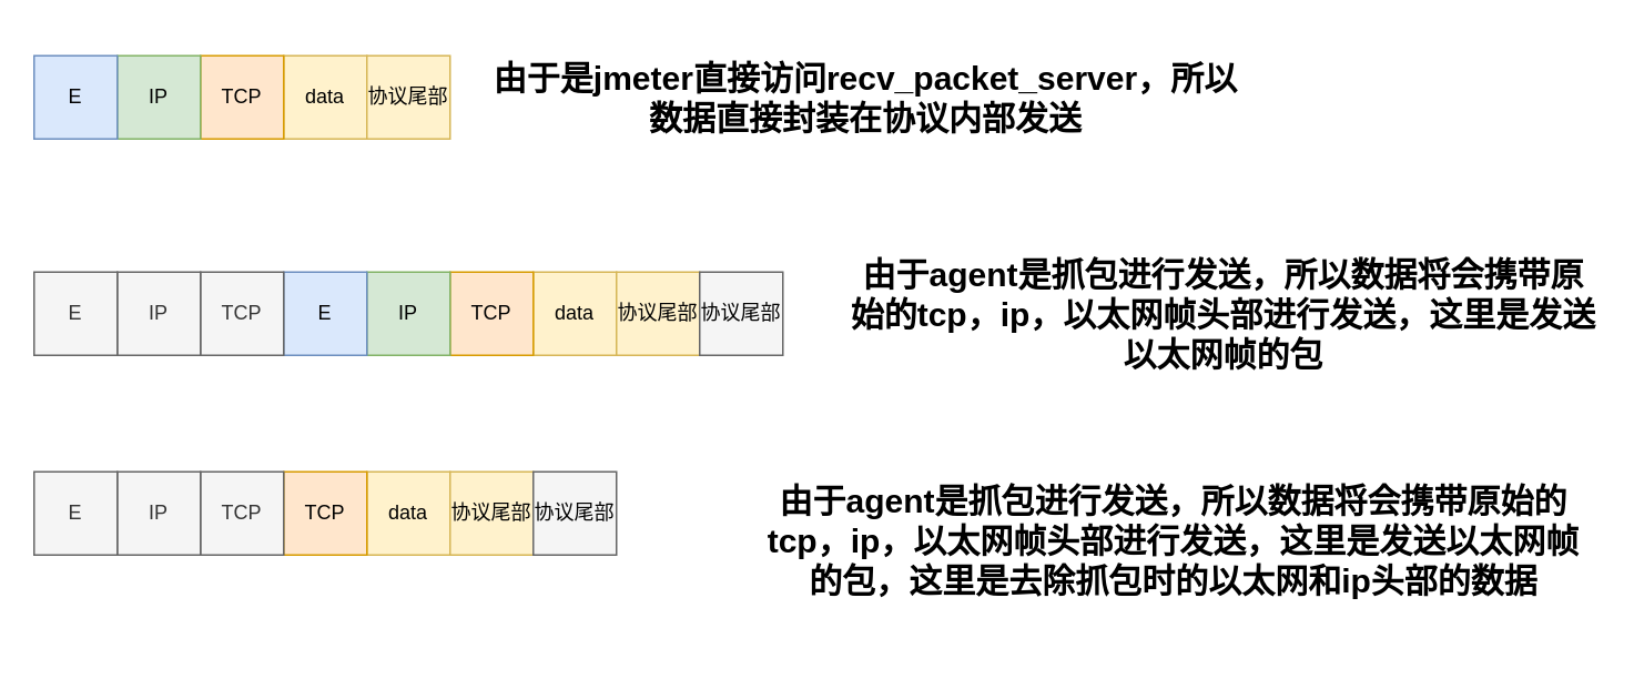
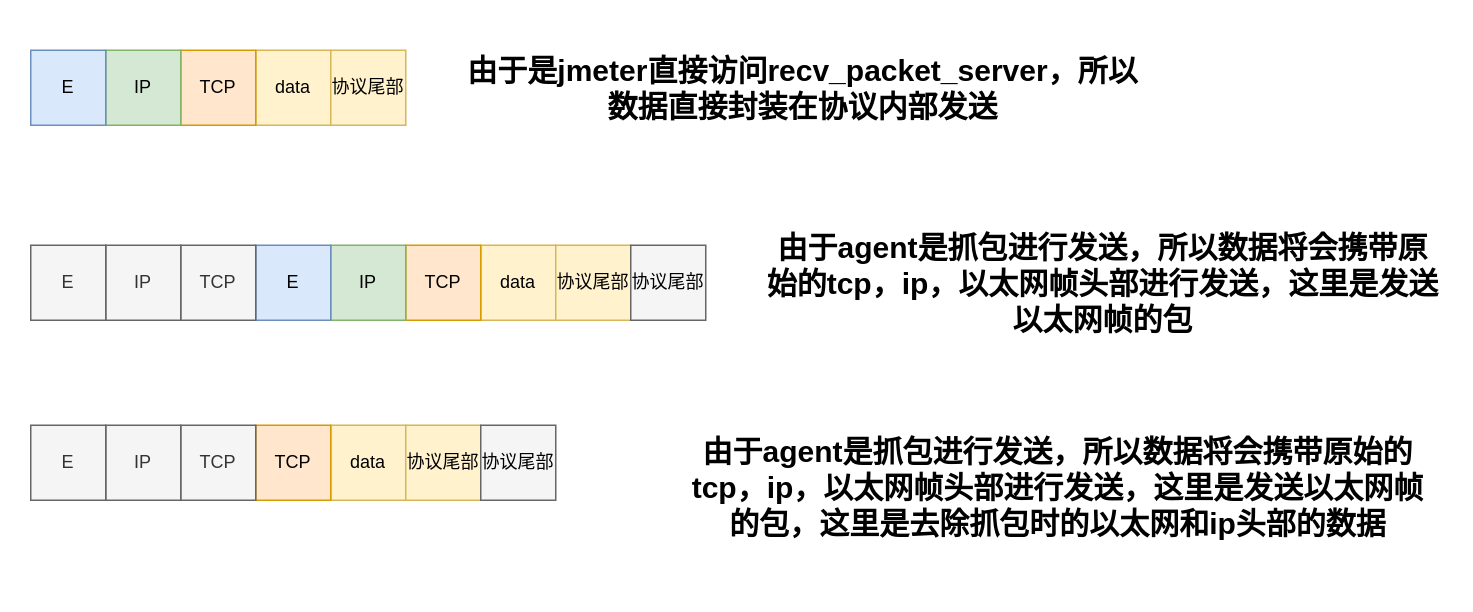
  <mxCell id="0" />
  <mxCell id="1" parent="0" />
  <mxCell id="2" value="data" style="whiteSpace=wrap;html=1;aspect=fixed;fillColor=#fff2cc;strokeColor=#d6b656;" vertex="1" parent="1"><mxGeometry x="170" y="33" width="50" height="50" as="geometry" /></mxCell>
  <mxCell id="3" value="TCP" style="whiteSpace=wrap;html=1;aspect=fixed;fillColor=#ffe6cc;strokeColor=#d79b00;" vertex="1" parent="1"><mxGeometry x="120" y="33" width="50" height="50" as="geometry" /></mxCell>
  <mxCell id="4" value="IP" style="whiteSpace=wrap;html=1;aspect=fixed;fillColor=#d5e8d4;strokeColor=#82b366;" vertex="1" parent="1"><mxGeometry x="70" y="33" width="50" height="50" as="geometry" /></mxCell>
  <mxCell id="5" value="E" style="whiteSpace=wrap;html=1;aspect=fixed;fillColor=#dae8fc;strokeColor=#6c8ebf;" vertex="1" parent="1"><mxGeometry x="20" y="33" width="50" height="50" as="geometry" /></mxCell>
  <mxCell id="6" value="协议尾部" style="whiteSpace=wrap;html=1;aspect=fixed;fillColor=#fff2cc;strokeColor=#d6b656;" vertex="1" parent="1"><mxGeometry x="220" y="33" width="50" height="50" as="geometry" /></mxCell>
  <mxCell id="7" value="data" style="whiteSpace=wrap;html=1;aspect=fixed;fillColor=#fff2cc;strokeColor=#d6b656;" vertex="1" parent="1"><mxGeometry x="320" y="163" width="50" height="50" as="geometry" /></mxCell>
  <mxCell id="8" value="TCP" style="whiteSpace=wrap;html=1;aspect=fixed;fillColor=#ffe6cc;strokeColor=#d79b00;" vertex="1" parent="1"><mxGeometry x="270" y="163" width="50" height="50" as="geometry" /></mxCell>
  <mxCell id="9" value="IP" style="whiteSpace=wrap;html=1;aspect=fixed;fillColor=#d5e8d4;strokeColor=#82b366;" vertex="1" parent="1"><mxGeometry x="220" y="163" width="50" height="50" as="geometry" /></mxCell>
  <mxCell id="10" value="E" style="whiteSpace=wrap;html=1;aspect=fixed;fillColor=#dae8fc;strokeColor=#6c8ebf;" vertex="1" parent="1"><mxGeometry x="170" y="163" width="50" height="50" as="geometry" /></mxCell>
  <mxCell id="11" value="协议尾部" style="whiteSpace=wrap;html=1;aspect=fixed;fillColor=#fff2cc;strokeColor=#d6b656;" vertex="1" parent="1"><mxGeometry x="370" y="163" width="50" height="50" as="geometry" /></mxCell>
  <mxCell id="12" value="data" style="whiteSpace=wrap;html=1;aspect=fixed;fillColor=#fff2cc;strokeColor=#d6b656;" vertex="1" parent="1"><mxGeometry x="220" y="283" width="50" height="50" as="geometry" /></mxCell>
  <mxCell id="13" value="TCP" style="whiteSpace=wrap;html=1;aspect=fixed;fillColor=#ffe6cc;strokeColor=#d79b00;" vertex="1" parent="1"><mxGeometry x="170" y="283" width="50" height="50" as="geometry" /></mxCell>
  <mxCell id="14" value="协议尾部" style="whiteSpace=wrap;html=1;aspect=fixed;fillColor=#fff2cc;strokeColor=#d6b656;" vertex="1" parent="1"><mxGeometry x="270" y="283" width="50" height="50" as="geometry" /></mxCell>
  <mxCell id="15" value="TCP" style="whiteSpace=wrap;html=1;aspect=fixed;fillColor=#f5f5f5;strokeColor=#666666;fontColor=#333333;" vertex="1" parent="1"><mxGeometry x="120" y="163" width="50" height="50" as="geometry" /></mxCell>
  <mxCell id="16" value="IP" style="whiteSpace=wrap;html=1;aspect=fixed;fillColor=#f5f5f5;strokeColor=#666666;fontColor=#333333;" vertex="1" parent="1"><mxGeometry x="70" y="163" width="50" height="50" as="geometry" /></mxCell>
  <mxCell id="17" value="E" style="whiteSpace=wrap;html=1;aspect=fixed;fillColor=#f5f5f5;strokeColor=#666666;fontColor=#333333;" vertex="1" parent="1"><mxGeometry x="20" y="163" width="50" height="50" as="geometry" /></mxCell>
  <mxCell id="18" value="&lt;span style=&quot;color: rgb(0, 0, 0);&quot;&gt;协议尾部&lt;/span&gt;" style="whiteSpace=wrap;html=1;aspect=fixed;fillColor=#f5f5f5;strokeColor=#666666;fontColor=#333333;" vertex="1" parent="1"><mxGeometry x="420" y="163" width="50" height="50" as="geometry" /></mxCell>
  <mxCell id="19" value="TCP" style="whiteSpace=wrap;html=1;aspect=fixed;fillColor=#f5f5f5;strokeColor=#666666;fontColor=#333333;" vertex="1" parent="1"><mxGeometry x="120" y="283" width="50" height="50" as="geometry" /></mxCell>
  <mxCell id="20" value="IP" style="whiteSpace=wrap;html=1;aspect=fixed;fillColor=#f5f5f5;strokeColor=#666666;fontColor=#333333;" vertex="1" parent="1"><mxGeometry x="70" y="283" width="50" height="50" as="geometry" /></mxCell>
  <mxCell id="21" value="E" style="whiteSpace=wrap;html=1;aspect=fixed;fillColor=#f5f5f5;strokeColor=#666666;fontColor=#333333;" vertex="1" parent="1"><mxGeometry x="20" y="283" width="50" height="50" as="geometry" /></mxCell>
  <mxCell id="22" value="&lt;span style=&quot;color: rgb(0, 0, 0);&quot;&gt;协议尾部&lt;/span&gt;" style="whiteSpace=wrap;html=1;aspect=fixed;fillColor=#f5f5f5;strokeColor=#666666;fontColor=#333333;" vertex="1" parent="1"><mxGeometry x="320" y="283" width="50" height="50" as="geometry" /></mxCell>
- <mxCell id="23" value="&lt;b&gt;&lt;font style=&quot;font-size: 20px;&quot;&gt;由于是jmeter直接访问recv_packet_server，所以数据直接封装在协议内部发送&lt;/font&gt;&lt;/b&gt;" style="text;html=1;strokeColor=none;fillColor=none;align=center;verticalAlign=middle;whiteSpace=wrap;rounded=0;" vertex="1" parent="1"><mxGeometry x="295" y="20.5" width="450" height="75" as="geometry" /></mxCell>
+ <mxCell id="23" value="&lt;b&gt;&lt;font style=&quot;font-size: 20px;&quot;&gt;由于是jmeter直接访问recv_packet_server，所以数据直接封装在协议内部发送&lt;/font&gt;&lt;/b&gt;" style="text;html=1;strokeColor=none;fillColor=none;align=center;verticalAlign=middle;whiteSpace=wrap;rounded=0;" vertex="1" parent="1"><mxGeometry x="310" y="20.5" width="450" height="75" as="geometry" /></mxCell>
  <mxCell id="24" value="&lt;b&gt;&lt;font style=&quot;font-size: 20px;&quot;&gt;由于agent是抓包进行发送，所以数据将会携带原始的tcp，ip，以太网帧头部进行发送，这里是发送以太网帧的包&lt;/font&gt;&lt;/b&gt;" style="text;html=1;strokeColor=none;fillColor=none;align=center;verticalAlign=middle;whiteSpace=wrap;rounded=0;" vertex="1" parent="1"><mxGeometry x="510" y="150.5" width="450" height="75" as="geometry" /></mxCell>
  <mxCell id="25" value="&lt;b style=&quot;border-color: var(--border-color);&quot;&gt;&lt;font style=&quot;border-color: var(--border-color); font-size: 20px;&quot;&gt;由于agent是抓包进行发送，所以数据将会携带原始的tcp，ip，以太网帧头部进行发送，这里是发送以太网帧的包，这里是去除抓包时的以太网和ip头部的数据&lt;/font&gt;&lt;/b&gt;" style="text;html=1;strokeColor=none;fillColor=none;align=center;verticalAlign=middle;whiteSpace=wrap;rounded=0;" vertex="1" parent="1"><mxGeometry x="460" y="263" width="490" height="122.5" as="geometry" /></mxCell>
